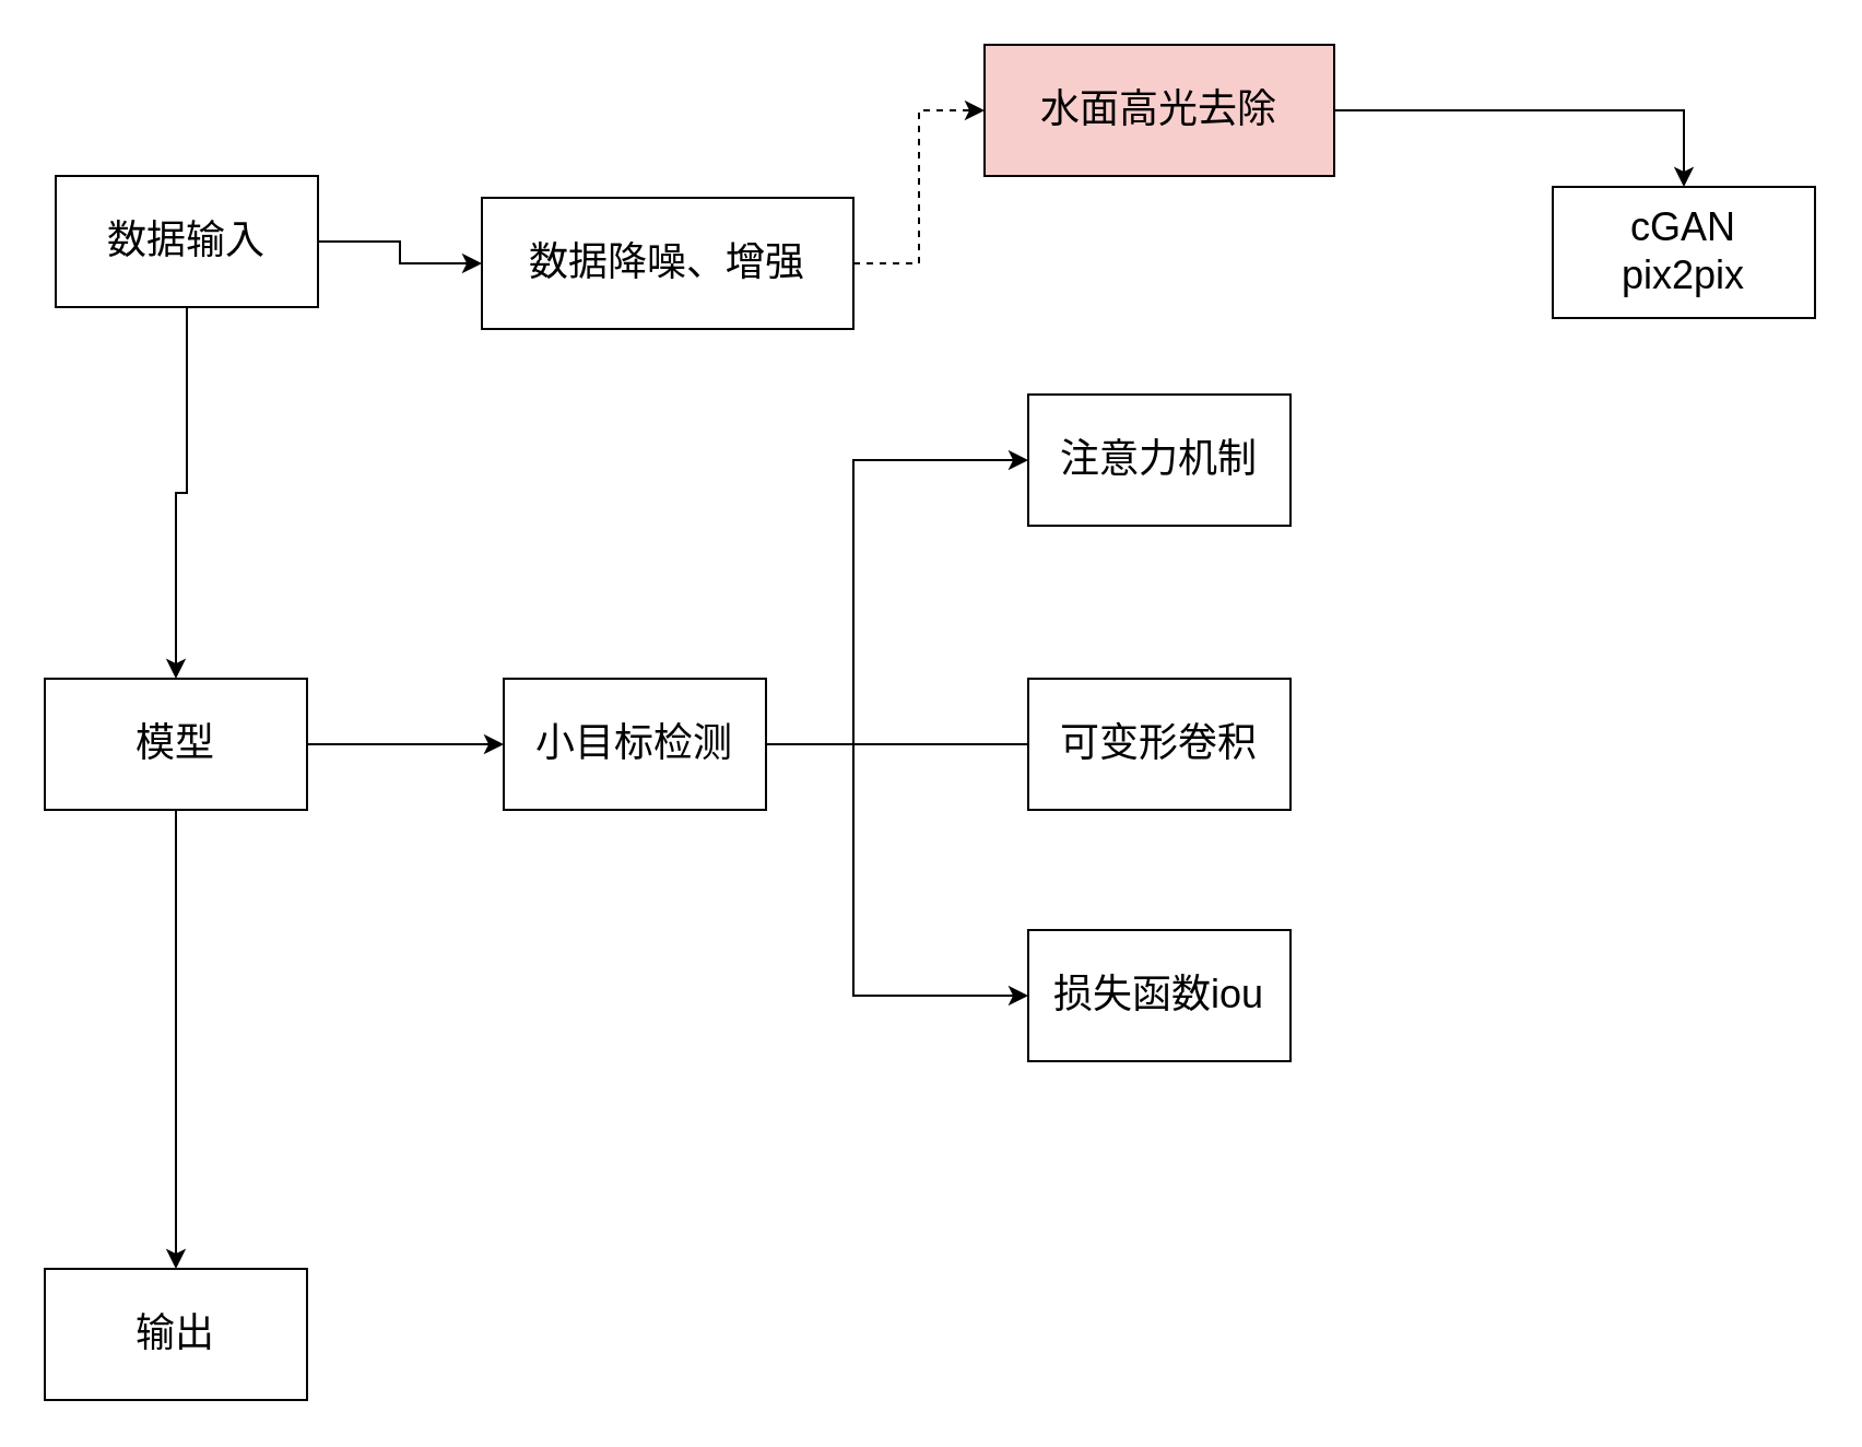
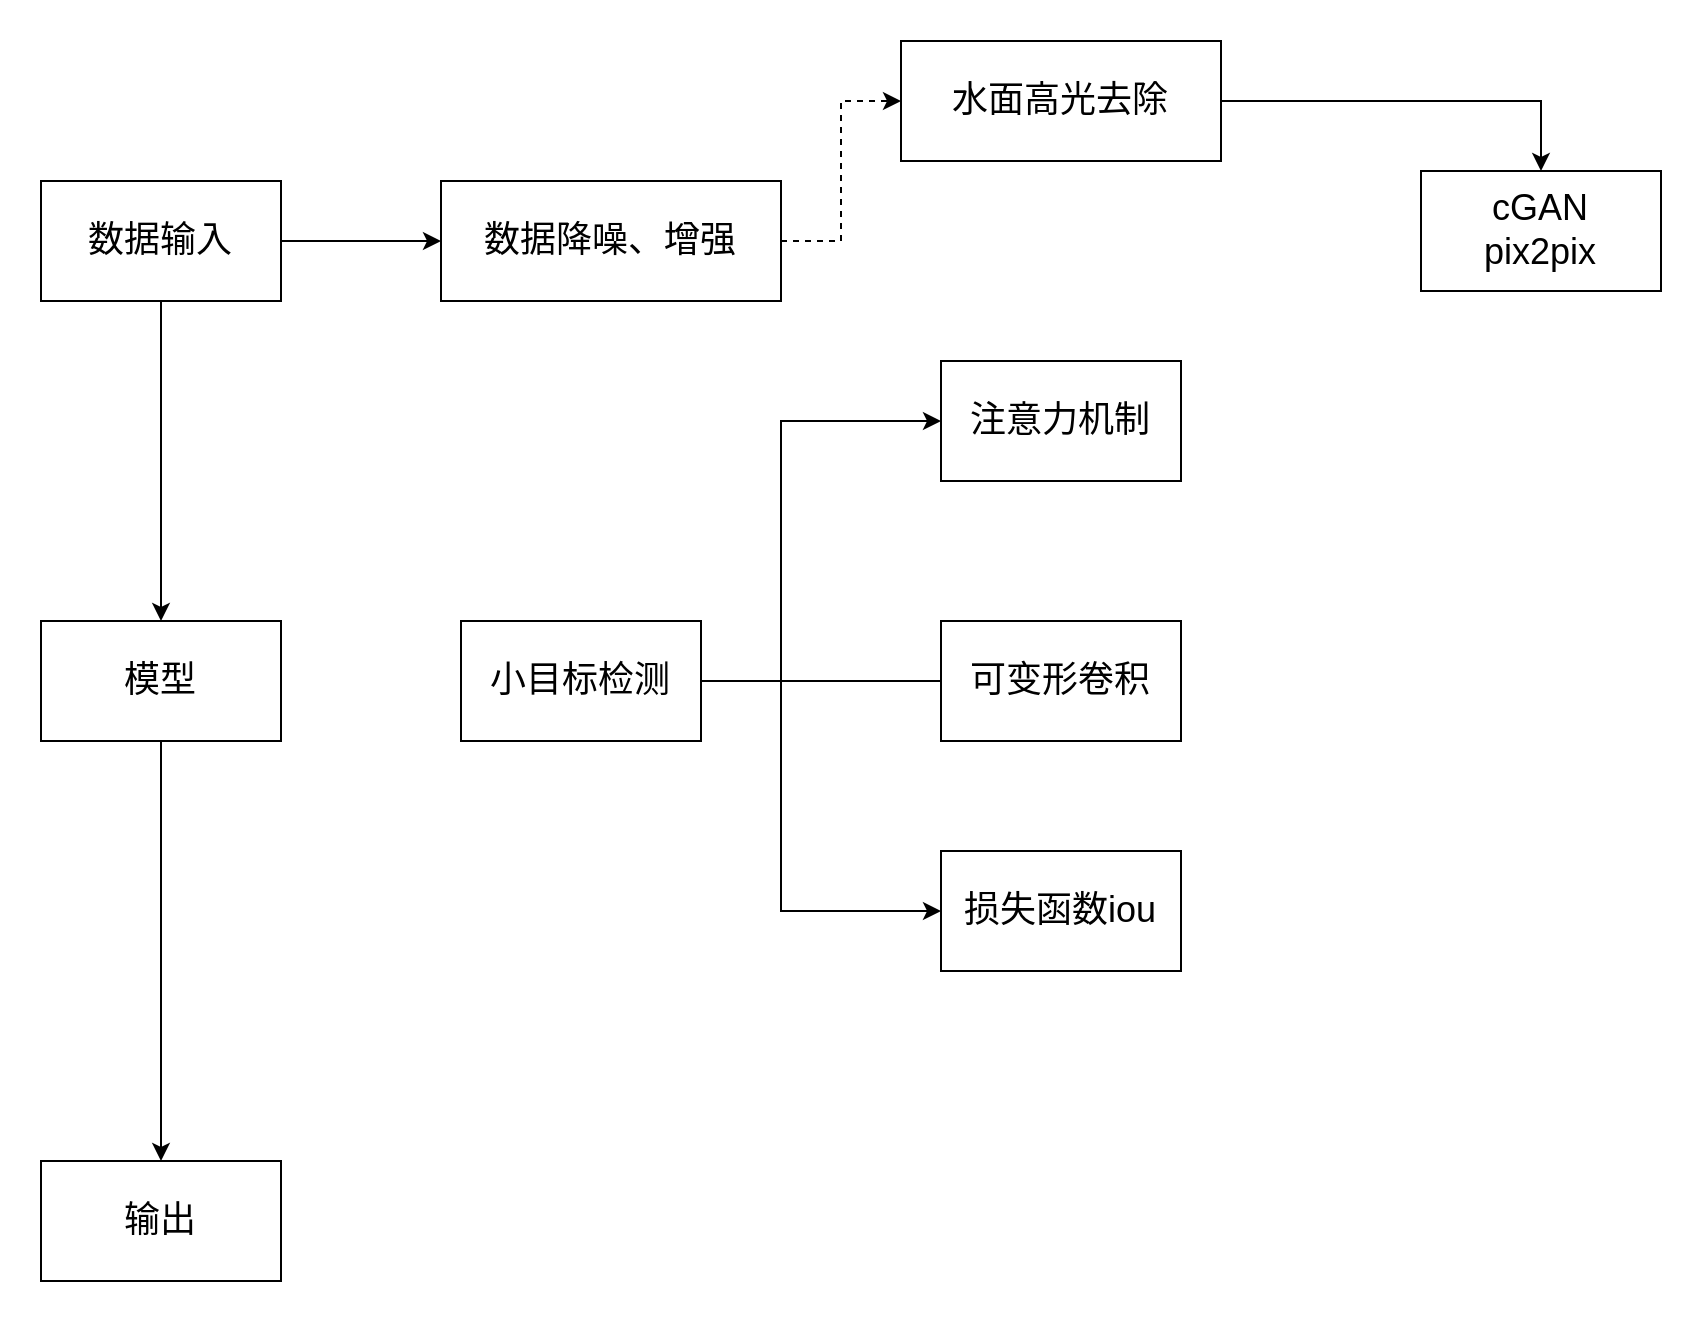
  <mxCell id="0" />
  <mxCell id="1" parent="0" />
  <mxCell id="2" value="" style="edgeStyle=orthogonalEdgeStyle;rounded=0;orthogonalLoop=1;jettySize=auto;html=1;fontSize=18;" edge="1" parent="1" source="4" target="7"><mxGeometry relative="1" as="geometry" /></mxCell>
  <mxCell id="3" value="" style="edgeStyle=orthogonalEdgeStyle;rounded=0;orthogonalLoop=1;jettySize=auto;html=1;" edge="1" parent="1" source="4" target="10"><mxGeometry relative="1" as="geometry" /></mxCell>
- <mxCell id="4" value="数据输入" style="rounded=0;whiteSpace=wrap;html=1;fontSize=18;" vertex="1" parent="1"><mxGeometry x="25" y="80" width="120" height="60" as="geometry" /></mxCell>
+ <mxCell id="4" value="数据输入" style="rounded=0;whiteSpace=wrap;html=1;fontSize=18;" vertex="1" parent="1"><mxGeometry x="20" y="90" width="120" height="60" as="geometry" /></mxCell>
  <mxCell id="5" value="" style="edgeStyle=orthogonalEdgeStyle;rounded=0;orthogonalLoop=1;jettySize=auto;html=1;fontSize=18;" edge="1" parent="1" source="7" target="8"><mxGeometry relative="1" as="geometry" /></mxCell>
- <mxCell id="6" value="" style="edgeStyle=orthogonalEdgeStyle;rounded=0;orthogonalLoop=1;jettySize=auto;html=1;" edge="1" parent="1" source="7" target="16"><mxGeometry relative="1" as="geometry" /></mxCell>
  <mxCell id="7" value="模型" style="rounded=0;whiteSpace=wrap;html=1;fontSize=18;" vertex="1" parent="1"><mxGeometry x="20" y="310" width="120" height="60" as="geometry" /></mxCell>
  <mxCell id="8" value="输出" style="rounded=0;whiteSpace=wrap;html=1;fontSize=18;" vertex="1" parent="1"><mxGeometry x="20" y="580" width="120" height="60" as="geometry" /></mxCell>
  <mxCell id="9" value="" style="edgeStyle=orthogonalEdgeStyle;rounded=0;orthogonalLoop=1;jettySize=auto;html=1;entryX=0;entryY=0.5;entryDx=0;entryDy=0;dashed=1;" edge="1" parent="1" source="10" target="12"><mxGeometry relative="1" as="geometry" /></mxCell>
  <mxCell id="10" value="数据降噪、增强" style="whiteSpace=wrap;html=1;fontSize=18;rounded=0;" vertex="1" parent="1"><mxGeometry x="220" y="90" width="170" height="60" as="geometry" /></mxCell>
  <mxCell id="11" value="" style="edgeStyle=orthogonalEdgeStyle;rounded=0;orthogonalLoop=1;jettySize=auto;html=1;" edge="1" parent="1" source="12" target="20"><mxGeometry relative="1" as="geometry" /></mxCell>
- <mxCell id="12" value="水面高光去除" style="whiteSpace=wrap;html=1;fontSize=18;rounded=0;fillColor=#f8cecc;" vertex="1" parent="1"><mxGeometry x="450" y="20" width="160" height="60" as="geometry" /></mxCell>
+ <mxCell id="12" value="水面高光去除" style="whiteSpace=wrap;html=1;fontSize=18;rounded=0;" vertex="1" parent="1"><mxGeometry x="450" y="20" width="160" height="60" as="geometry" /></mxCell>
  <mxCell id="13" value="" style="edgeStyle=orthogonalEdgeStyle;rounded=0;orthogonalLoop=1;jettySize=auto;html=1;entryX=0;entryY=0.5;entryDx=0;entryDy=0;exitX=1;exitY=0.5;exitDx=0;exitDy=0;" edge="1" parent="1" source="16" target="17"><mxGeometry relative="1" as="geometry"><mxPoint x="330" y="260.029" as="sourcePoint" /><mxPoint x="460" y="210.029" as="targetPoint" /><Array as="points"><mxPoint x="390" y="340" /><mxPoint x="390" y="210" /></Array></mxGeometry></mxCell>
  <mxCell id="14" value="" style="edgeStyle=orthogonalEdgeStyle;rounded=0;orthogonalLoop=1;jettySize=auto;html=1;entryX=0;entryY=0.5;entryDx=0;entryDy=0;endArrow=none;" edge="1" parent="1" source="16" target="18"><mxGeometry relative="1" as="geometry"><Array as="points"><mxPoint x="370" y="340" /><mxPoint x="370" y="340" /></Array></mxGeometry></mxCell>
  <mxCell id="15" value="" style="edgeStyle=orthogonalEdgeStyle;rounded=0;orthogonalLoop=1;jettySize=auto;html=1;" edge="1" parent="1" source="16" target="19"><mxGeometry relative="1" as="geometry"><Array as="points"><mxPoint x="390" y="340" /><mxPoint x="390" y="455" /></Array></mxGeometry></mxCell>
  <mxCell id="16" value="小目标检测" style="whiteSpace=wrap;html=1;fontSize=18;rounded=0;" vertex="1" parent="1"><mxGeometry x="230" y="310" width="120" height="60" as="geometry" /></mxCell>
  <mxCell id="17" value="注意力机制" style="whiteSpace=wrap;html=1;fontSize=18;rounded=0;" vertex="1" parent="1"><mxGeometry x="470" y="180" width="120" height="60" as="geometry" /></mxCell>
  <mxCell id="18" value="可变形卷积" style="whiteSpace=wrap;html=1;fontSize=18;rounded=0;" vertex="1" parent="1"><mxGeometry x="470" y="310" width="120" height="60" as="geometry" /></mxCell>
  <mxCell id="19" value="损失函数iou" style="whiteSpace=wrap;html=1;fontSize=18;rounded=0;" vertex="1" parent="1"><mxGeometry x="470" y="425" width="120" height="60" as="geometry" /></mxCell>
  <mxCell id="20" value="cGAN&lt;br&gt;pix2pix" style="whiteSpace=wrap;html=1;fontSize=18;rounded=0;" vertex="1" parent="1"><mxGeometry x="710" y="85" width="120" height="60" as="geometry" /></mxCell>
